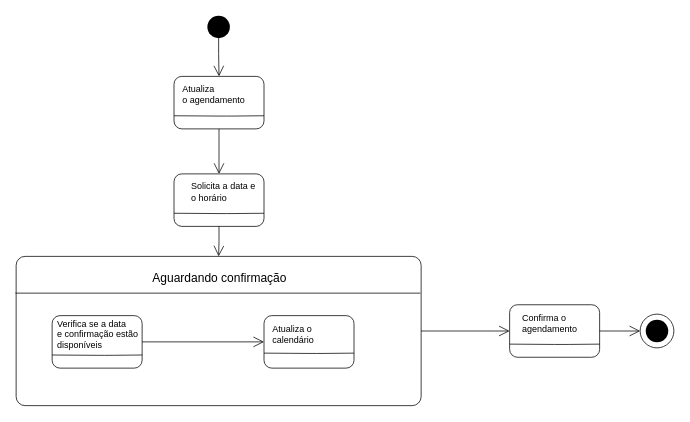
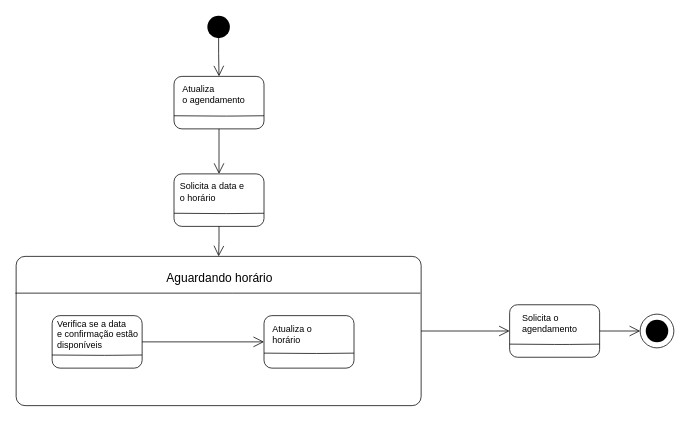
  <mxCell id="0" />
  <mxCell id="1" parent="0" />
  <mxCell id="2" value="" style="rounded=1;whiteSpace=wrap;html=1;fillColor=none;arcSize=6;" vertex="1" parent="1"><mxGeometry x="21" y="341" width="540" height="199" as="geometry" /></mxCell>
  <mxCell id="3" style="edgeStyle=orthogonalEdgeStyle;rounded=0;orthogonalLoop=1;jettySize=auto;html=1;entryX=0.5;entryY=0;entryDx=0;entryDy=0;endArrow=open;endFill=0;endSize=12;" edge="1" parent="1" source="4" target="8"><mxGeometry relative="1" as="geometry" /></mxCell>
  <mxCell id="4" value="" style="ellipse;whiteSpace=wrap;html=1;aspect=fixed;strokeColor=none;fillColor=#000000;" vertex="1" parent="1"><mxGeometry x="276" y="20" width="30" height="30" as="geometry" /></mxCell>
  <mxCell id="5" value="" style="ellipse;whiteSpace=wrap;html=1;aspect=fixed;strokeColor=none;fillColor=#000000;" vertex="1" parent="1"><mxGeometry x="860.5" y="425.5" width="30" height="30" as="geometry" /></mxCell>
  <mxCell id="6" value="" style="ellipse;whiteSpace=wrap;html=1;aspect=fixed;fillColor=none;" vertex="1" parent="1"><mxGeometry x="853" y="418" width="45" height="45" as="geometry" /></mxCell>
  <mxCell id="7" style="edgeStyle=orthogonalEdgeStyle;rounded=0;orthogonalLoop=1;jettySize=auto;html=1;entryX=0.5;entryY=0;entryDx=0;entryDy=0;endArrow=open;endFill=0;endSize=12;" edge="1" parent="1" source="8" target="11"><mxGeometry relative="1" as="geometry" /></mxCell>
  <mxCell id="8" value="" style="rounded=1;whiteSpace=wrap;html=1;fillColor=none;" vertex="1" parent="1"><mxGeometry x="231.5" y="101" width="120" height="70" as="geometry" /></mxCell>
  <mxCell id="9" value="" style="endArrow=none;html=1;exitX=0;exitY=0.75;exitDx=0;exitDy=0;entryX=1;entryY=0.75;entryDx=0;entryDy=0;" edge="1" parent="1" source="8" target="8"><mxGeometry width="50" height="50" relative="1" as="geometry"><mxPoint x="271.5" y="171" as="sourcePoint" /><mxPoint x="321.5" y="121" as="targetPoint" /><Array as="points"><mxPoint x="301.5" y="154" /></Array></mxGeometry></mxCell>
  <mxCell id="10" style="edgeStyle=orthogonalEdgeStyle;rounded=0;orthogonalLoop=1;jettySize=auto;html=1;entryX=0.5;entryY=0;entryDx=0;entryDy=0;endArrow=open;endFill=0;endSize=12;" edge="1" parent="1" source="11" target="2"><mxGeometry relative="1" as="geometry" /></mxCell>
  <mxCell id="11" value="" style="rounded=1;whiteSpace=wrap;html=1;fillColor=none;" vertex="1" parent="1"><mxGeometry x="231.5" y="231" width="120" height="70" as="geometry" /></mxCell>
  <mxCell id="12" value="" style="endArrow=none;html=1;exitX=0;exitY=0.75;exitDx=0;exitDy=0;entryX=1;entryY=0.75;entryDx=0;entryDy=0;" edge="1" parent="1" source="11" target="11"><mxGeometry width="50" height="50" relative="1" as="geometry"><mxPoint x="271.5" y="301" as="sourcePoint" /><mxPoint x="321.5" y="251" as="targetPoint" /><Array as="points"><mxPoint x="301.5" y="284" /></Array></mxGeometry></mxCell>
  <mxCell id="13" value="" style="edgeStyle=orthogonalEdgeStyle;rounded=0;orthogonalLoop=1;jettySize=auto;html=1;endArrow=open;endFill=0;endSize=12;entryX=0;entryY=0.5;entryDx=0;entryDy=0;exitX=1;exitY=0.5;exitDx=0;exitDy=0;" edge="1" parent="1" source="2" target="16"><mxGeometry relative="1" as="geometry"><mxPoint x="561" y="440" as="sourcePoint" /><mxPoint x="291" y="661" as="targetPoint" /><Array as="points"><mxPoint x="659" y="440" /><mxPoint x="689" y="440" /></Array></mxGeometry></mxCell>
  <mxCell id="14" value="" style="endArrow=none;html=1;" edge="1" parent="1"><mxGeometry width="50" height="50" relative="1" as="geometry"><mxPoint x="20" y="390" as="sourcePoint" /><mxPoint x="560" y="390" as="targetPoint" /><Array as="points"><mxPoint x="299" y="390" /></Array></mxGeometry></mxCell>
  <mxCell id="15" style="edgeStyle=orthogonalEdgeStyle;rounded=0;orthogonalLoop=1;jettySize=auto;html=1;entryX=0;entryY=0.5;entryDx=0;entryDy=0;endArrow=open;endFill=0;endSize=12;" edge="1" parent="1" source="16" target="6"><mxGeometry relative="1" as="geometry" /></mxCell>
  <mxCell id="16" value="" style="rounded=1;whiteSpace=wrap;html=1;fillColor=none;" vertex="1" parent="1"><mxGeometry x="679" y="405.5" width="120" height="70" as="geometry" /></mxCell>
  <mxCell id="17" value="" style="endArrow=none;html=1;exitX=0;exitY=0.75;exitDx=0;exitDy=0;entryX=1;entryY=0.75;entryDx=0;entryDy=0;" edge="1" parent="1" source="16" target="16"><mxGeometry width="50" height="50" relative="1" as="geometry"><mxPoint x="719" y="475.5" as="sourcePoint" /><mxPoint x="769" y="425.5" as="targetPoint" /><Array as="points"><mxPoint x="749" y="458.5" /></Array></mxGeometry></mxCell>
- <mxCell id="18" value="&lt;font style=&quot;font-size: 16px&quot;&gt;Aguardando confirmação&lt;br&gt;&lt;/font&gt;" style="text;html=1;align=center;verticalAlign=middle;resizable=0;points=[];autosize=1;strokeColor=none;" vertex="1" parent="1"><mxGeometry x="196.5" y="360" width="190" height="20" as="geometry" /></mxCell>
- <mxCell id="19" value="&lt;div align=&quot;left&quot;&gt;Solicita a data e &lt;br&gt;&lt;/div&gt;&lt;div align=&quot;left&quot;&gt;o horário&lt;br&gt;&lt;/div&gt;" style="text;html=1;align=center;verticalAlign=middle;resizable=0;points=[];autosize=1;strokeColor=none;" vertex="1" parent="1"><mxGeometry x="246.5" y="240" width="100" height="30" as="geometry" /></mxCell>
+ <mxCell id="18" value="&lt;font style=&quot;font-size: 16px&quot;&gt;Aguardando horário&lt;br&gt;&lt;/font&gt;" style="text;html=1;align=center;verticalAlign=middle;resizable=0;points=[];autosize=1;strokeColor=none;" vertex="1" parent="1"><mxGeometry x="196.5" y="360" width="190" height="20" as="geometry" /></mxCell>
+ <mxCell id="19" value="&lt;div align=&quot;left&quot;&gt;Solicita a data e &lt;br&gt;&lt;/div&gt;&lt;div align=&quot;left&quot;&gt;o horário&lt;br&gt;&lt;/div&gt;" style="text;html=1;align=center;verticalAlign=middle;resizable=0;points=[];autosize=1;strokeColor=none;" vertex="1" parent="1"><mxGeometry x="231.5" y="240" width="100" height="30" as="geometry" /></mxCell>
  <mxCell id="20" value="&lt;div align=&quot;left&quot;&gt;Atualiza&lt;/div&gt;&lt;div align=&quot;left&quot;&gt;o agendamento&lt;br&gt;&lt;/div&gt;" style="text;html=1;align=left;verticalAlign=middle;resizable=0;points=[];autosize=1;strokeColor=none;" vertex="1" parent="1"><mxGeometry x="241" y="110" width="100" height="30" as="geometry" /></mxCell>
  <mxCell id="21" value="" style="rounded=1;whiteSpace=wrap;html=1;fillColor=none;" vertex="1" parent="1"><mxGeometry x="69" y="420" width="120" height="70" as="geometry" /></mxCell>
  <mxCell id="22" value="" style="endArrow=none;html=1;exitX=0;exitY=0.75;exitDx=0;exitDy=0;entryX=1;entryY=0.75;entryDx=0;entryDy=0;" edge="1" parent="1" source="21" target="21"><mxGeometry width="50" height="50" relative="1" as="geometry"><mxPoint x="109" y="490" as="sourcePoint" /><mxPoint x="159" y="440" as="targetPoint" /><Array as="points"><mxPoint x="139" y="473" /></Array></mxGeometry></mxCell>
- <mxCell id="23" value="&lt;div align=&quot;left&quot;&gt;Confirma o&lt;/div&gt;&lt;div align=&quot;left&quot;&gt;agendamento&lt;br&gt;&lt;/div&gt;" style="text;html=1;align=left;verticalAlign=middle;resizable=0;points=[];autosize=1;strokeColor=none;" vertex="1" parent="1"><mxGeometry x="694" y="414.5" width="90" height="30" as="geometry" /></mxCell>
+ <mxCell id="23" value="&lt;div align=&quot;left&quot;&gt;Solicita o&lt;/div&gt;&lt;div align=&quot;left&quot;&gt;agendamento&lt;br&gt;&lt;/div&gt;" style="text;html=1;align=left;verticalAlign=middle;resizable=0;points=[];autosize=1;strokeColor=none;" vertex="1" parent="1"><mxGeometry x="694" y="414.5" width="90" height="30" as="geometry" /></mxCell>
  <mxCell id="24" style="edgeStyle=orthogonalEdgeStyle;rounded=0;orthogonalLoop=1;jettySize=auto;html=1;entryX=0;entryY=0.5;entryDx=0;entryDy=0;endArrow=open;endFill=0;endSize=12;exitX=1;exitY=0.5;exitDx=0;exitDy=0;" edge="1" parent="1" source="21" target="26"><mxGeometry relative="1" as="geometry" /></mxCell>
  <mxCell id="25" value="&lt;div align=&quot;left&quot;&gt;Verifica se a data&lt;/div&gt;&lt;div align=&quot;left&quot;&gt;e confirmação estão&lt;/div&gt;&lt;div align=&quot;left&quot;&gt;disponíveis&lt;br&gt;&lt;/div&gt;" style="text;html=1;align=left;verticalAlign=middle;resizable=0;points=[];autosize=1;strokeColor=none;" vertex="1" parent="1"><mxGeometry x="74" y="420" width="110" height="50" as="geometry" /></mxCell>
  <mxCell id="26" value="" style="rounded=1;whiteSpace=wrap;html=1;fillColor=none;" vertex="1" parent="1"><mxGeometry x="351.5" y="420" width="120" height="70" as="geometry" /></mxCell>
  <mxCell id="27" value="" style="endArrow=none;html=1;exitX=0;exitY=0.75;exitDx=0;exitDy=0;entryX=1;entryY=0.75;entryDx=0;entryDy=0;" edge="1" parent="1"><mxGeometry width="50" height="50" relative="1" as="geometry"><mxPoint x="351.5" y="470" as="sourcePoint" /><mxPoint x="471.5" y="470" as="targetPoint" /><Array as="points"><mxPoint x="421.5" y="470.5" /></Array></mxGeometry></mxCell>
- <mxCell id="28" value="&lt;div&gt;Atualiza o &lt;br&gt;&lt;/div&gt;&lt;div&gt;calendário&lt;/div&gt;" style="text;html=1;align=left;verticalAlign=middle;resizable=0;points=[];autosize=1;strokeColor=none;" vertex="1" parent="1"><mxGeometry x="361" y="430" width="70" height="30" as="geometry" /></mxCell>
+ <mxCell id="28" value="&lt;div&gt;Atualiza o &lt;br&gt;&lt;/div&gt;&lt;div&gt;horário&lt;/div&gt;" style="text;html=1;align=left;verticalAlign=middle;resizable=0;points=[];autosize=1;strokeColor=none;" vertex="1" parent="1"><mxGeometry x="361" y="430" width="70" height="30" as="geometry" /></mxCell>
